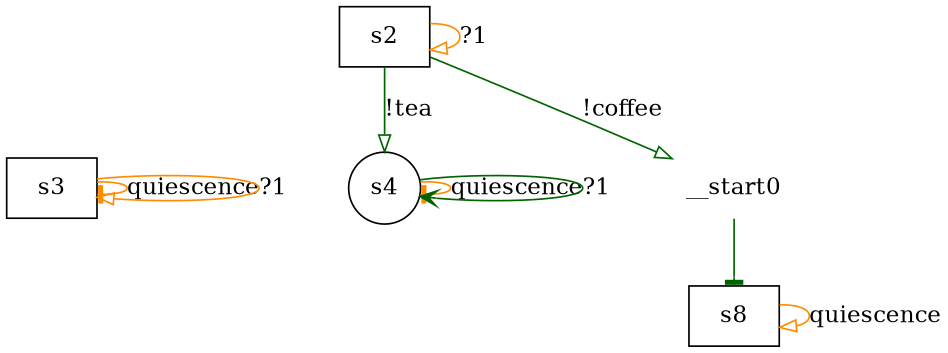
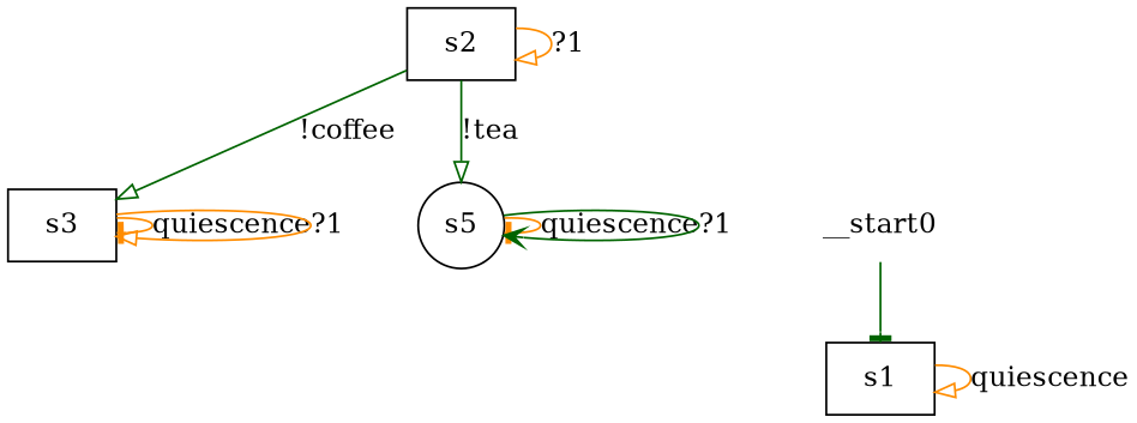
  digraph {
    node [shape=box]
    edge [arrowhead=onormal color=darkorange]
-   n1 [label=s8]
+   n1 [label=s1]
    n2 [label=s2]
    n3 [label=s3]
-   n4 [label=s4 shape=circle]
+   n4 [label=s5 shape=circle]
    __start0 [shape=none]
    n1 -> n1 [label=quiescence]
    n2 -> n2 [label="?1"]
-   n2 -> __start0 [color=darkgreen label="!coffee"]
+   n2 -> n3 [color=darkgreen label="!coffee"]
    n2 -> n4 [color=darkgreen label="!tea"]
    n3 -> n3 [arrowhead=tee label=quiescence]
    n3 -> n3 [label="?1"]
    n4 -> n4 [arrowhead=tee label=quiescence]
    n4 -> n4 [arrowhead=vee color=darkgreen label="?1"]
    __start0 -> n1 [arrowhead=tee color=darkgreen]
  }
